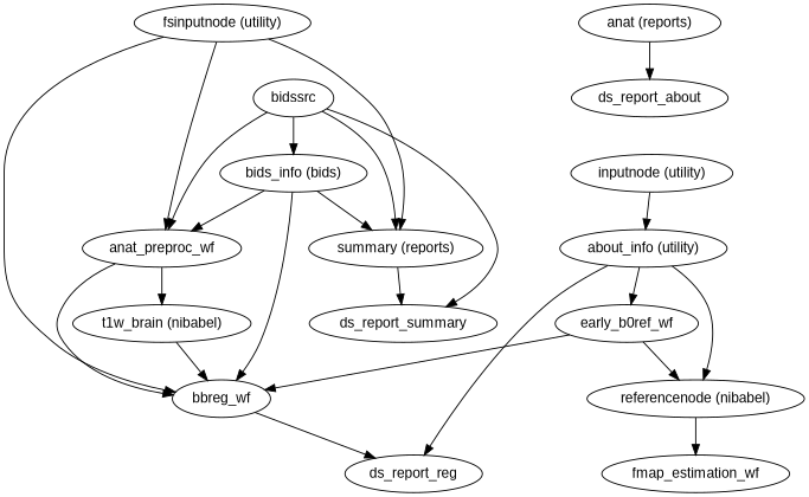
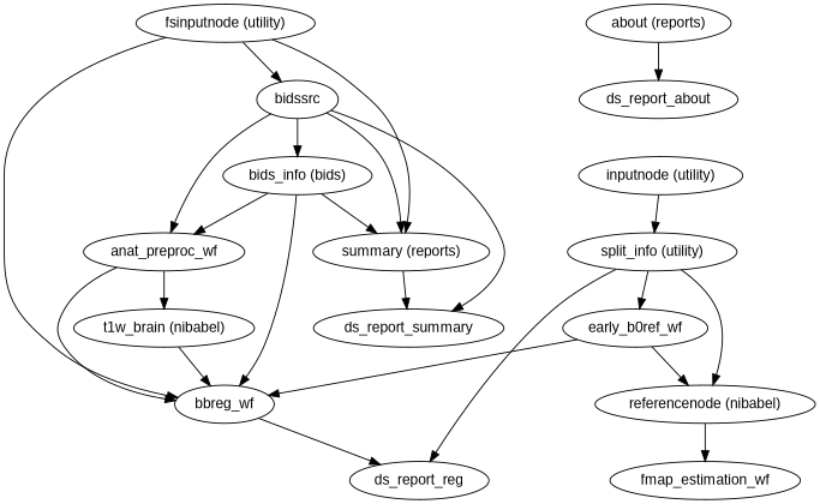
  strict digraph {
    fontname="Liberation Sans"
    node [fontname="Liberation Sans"]
    edge [fontname="Liberation Sans"]
    "fsinputnode (utility)"
    anat_preproc_wf
    "summary (reports)"
    bbreg_wf
    "t1w_brain (nibabel)"
    ds_report_summary
    ds_report_reg
    bidssrc
    "bids_info (bids)"
-   "about (reports)" [label="anat (reports)"]
+   "about (reports)"
    ds_report_about
    "inputnode (utility)"
-   "split_info (utility)" [label="about_info (utility)"]
+   "split_info (utility)"
    early_b0ref_wf
    n15 [label="referencenode (nibabel)"]
    fmap_estimation_wf
-   "fsinputnode (utility)" -> anat_preproc_wf
+   "fsinputnode (utility)" -> bidssrc
    "fsinputnode (utility)" -> "summary (reports)"
    "fsinputnode (utility)" -> bbreg_wf
    anat_preproc_wf -> bbreg_wf
    anat_preproc_wf -> "t1w_brain (nibabel)"
    "summary (reports)" -> ds_report_summary
    bbreg_wf -> ds_report_reg
    "t1w_brain (nibabel)" -> bbreg_wf
    bidssrc -> anat_preproc_wf
    bidssrc -> "summary (reports)"
    bidssrc -> ds_report_summary
    bidssrc -> "bids_info (bids)"
    "bids_info (bids)" -> anat_preproc_wf
    "bids_info (bids)" -> "summary (reports)"
    "bids_info (bids)" -> bbreg_wf
    "about (reports)" -> ds_report_about
    "inputnode (utility)" -> "split_info (utility)"
    "split_info (utility)" -> ds_report_reg
    "split_info (utility)" -> early_b0ref_wf
    "split_info (utility)" -> n15
    early_b0ref_wf -> bbreg_wf
    early_b0ref_wf -> n15
    n15 -> fmap_estimation_wf
  }
